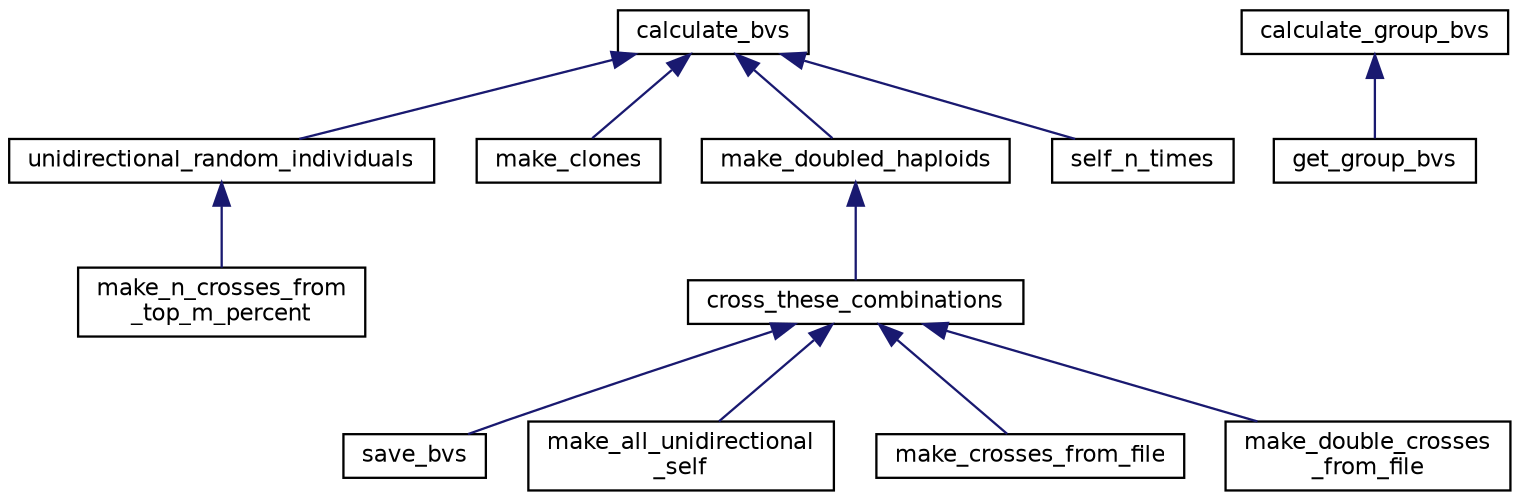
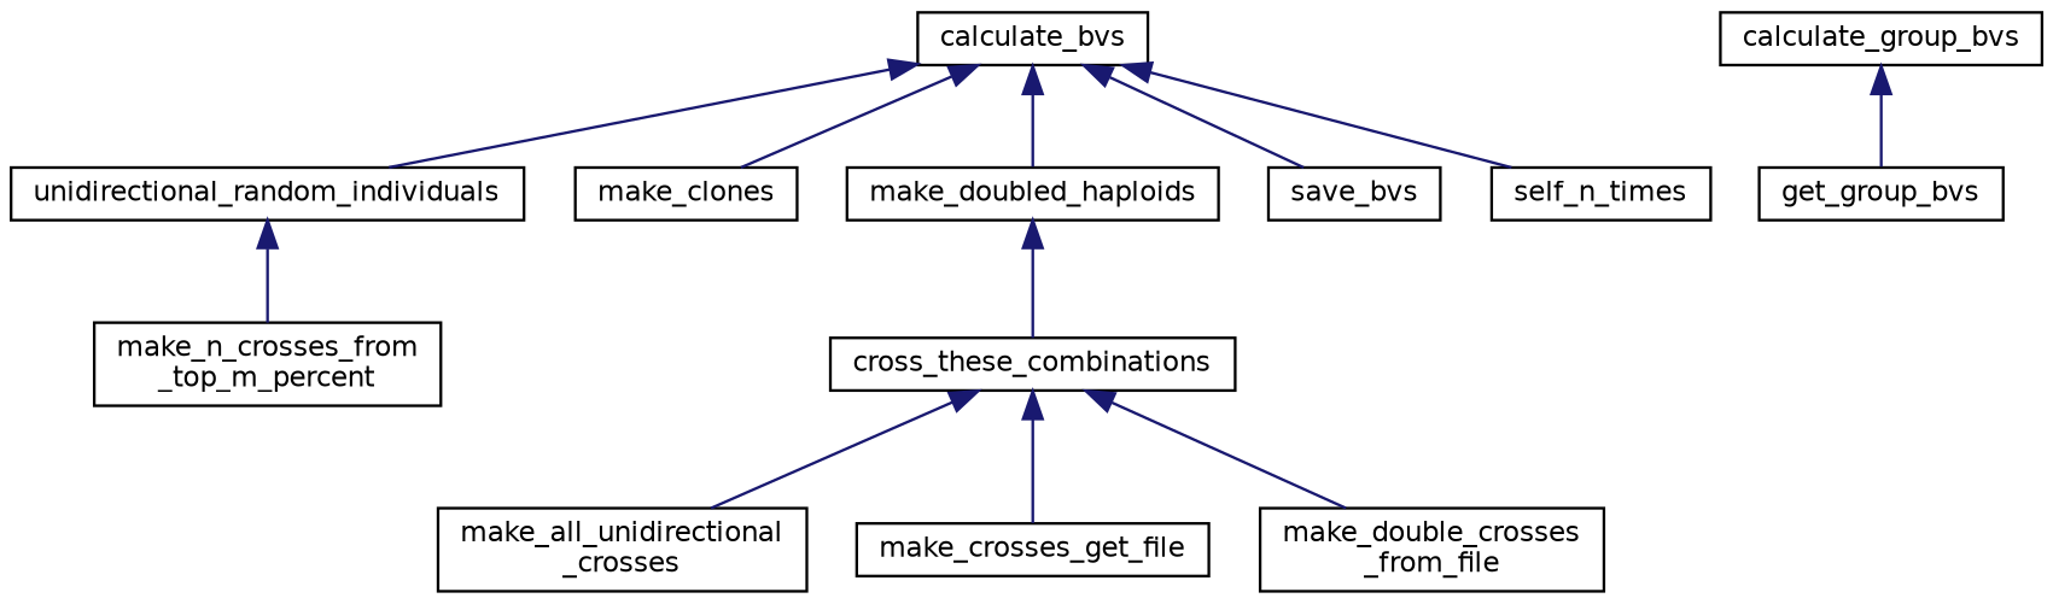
  digraph {
    rankdir=TB
    node [color=black fillcolor=white fontname=Helvetica fontsize=10 shape=record style=filled]
    edge [color=midnightblue dir=back fontname=Helvetica fontsize=10 labelfontname=Helvetica labelfontsize=10 style=solid]
    n1 [height=0.2 label=calculate_bvs width=0.4]
    n2 [height=0.2 label=unidirectional_random_individuals width=0.4]
    n3 [height=0.2 label=make_clones width=0.4]
    n4 [height=0.2 label=make_doubled_haploids width=0.4]
    n5 [height=0.2 label=save_bvs width=0.4]
    n6 [height=0.2 label=self_n_times width=0.4]
    n7 [height=0.2 label=calculate_group_bvs width=0.4]
    n8 [height=0.2 label=get_group_bvs width=0.4]
    n9 [height=0.2 label="make_n_crosses_from\l_top_m_percent" width=0.4]
    n10 [height=0.2 label=cross_these_combinations width=0.4]
-   n11 [height=0.2 label="make_all_unidirectional\l_self" width=0.4]
-   n12 [height=0.2 label=make_crosses_from_file width=0.4]
+   n11 [height=0.2 label="make_all_unidirectional\l_crosses" width=0.4]
+   n12 [height=0.2 label=make_crosses_get_file width=0.4]
    n13 [height=0.2 label="make_double_crosses\l_from_file" width=0.4]
    n1 -> n2
    n1 -> n3
    n1 -> n4
-   n10 -> n5
+   n1 -> n5
    n1 -> n6
    n2 -> n9
    n4 -> n10
    n7 -> n8
    n10 -> n11
    n10 -> n12
    n10 -> n13
  }
